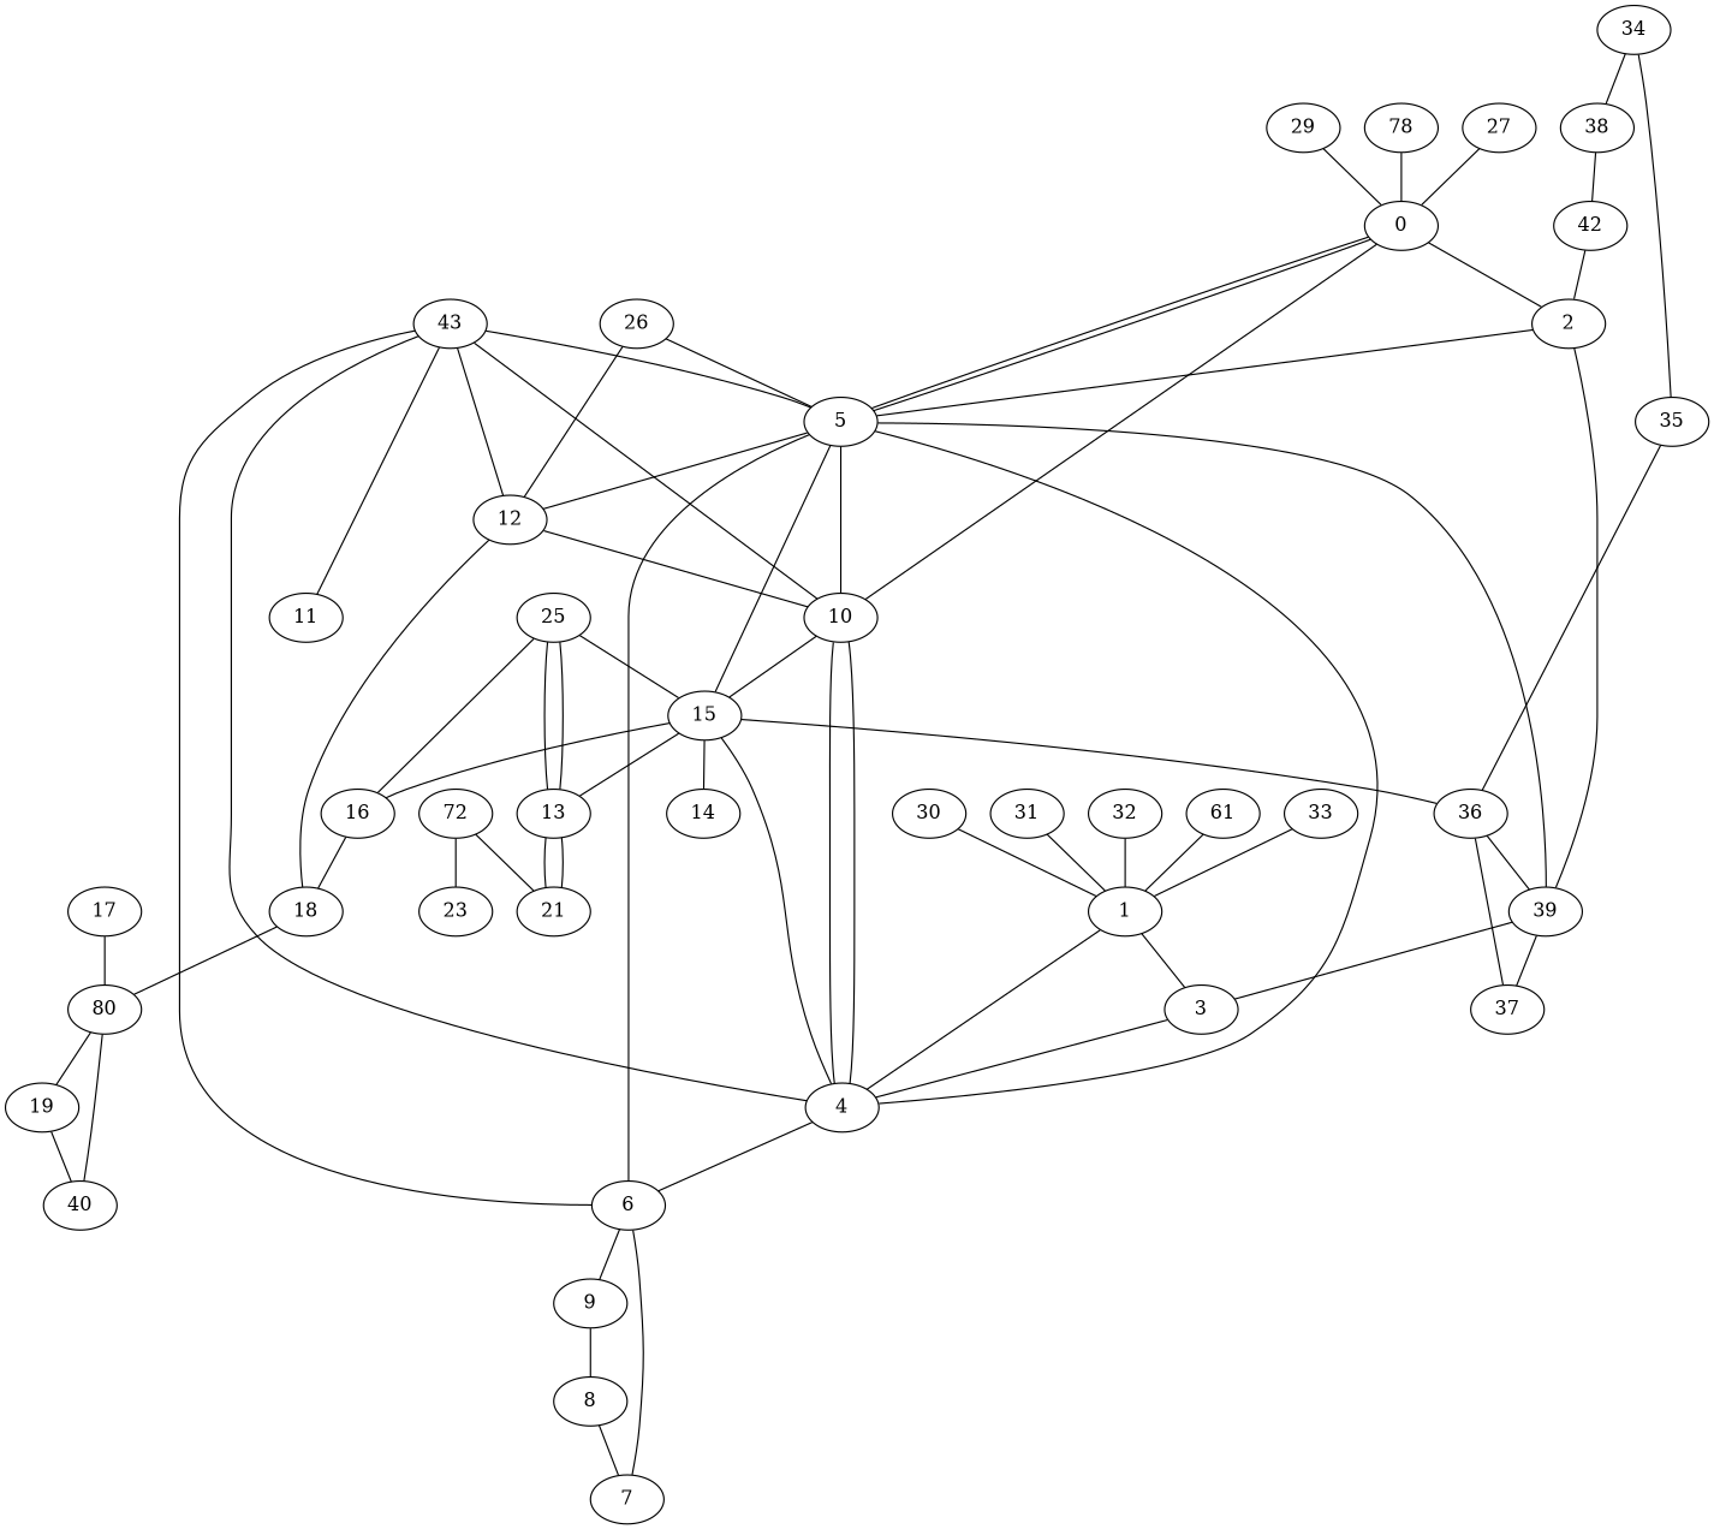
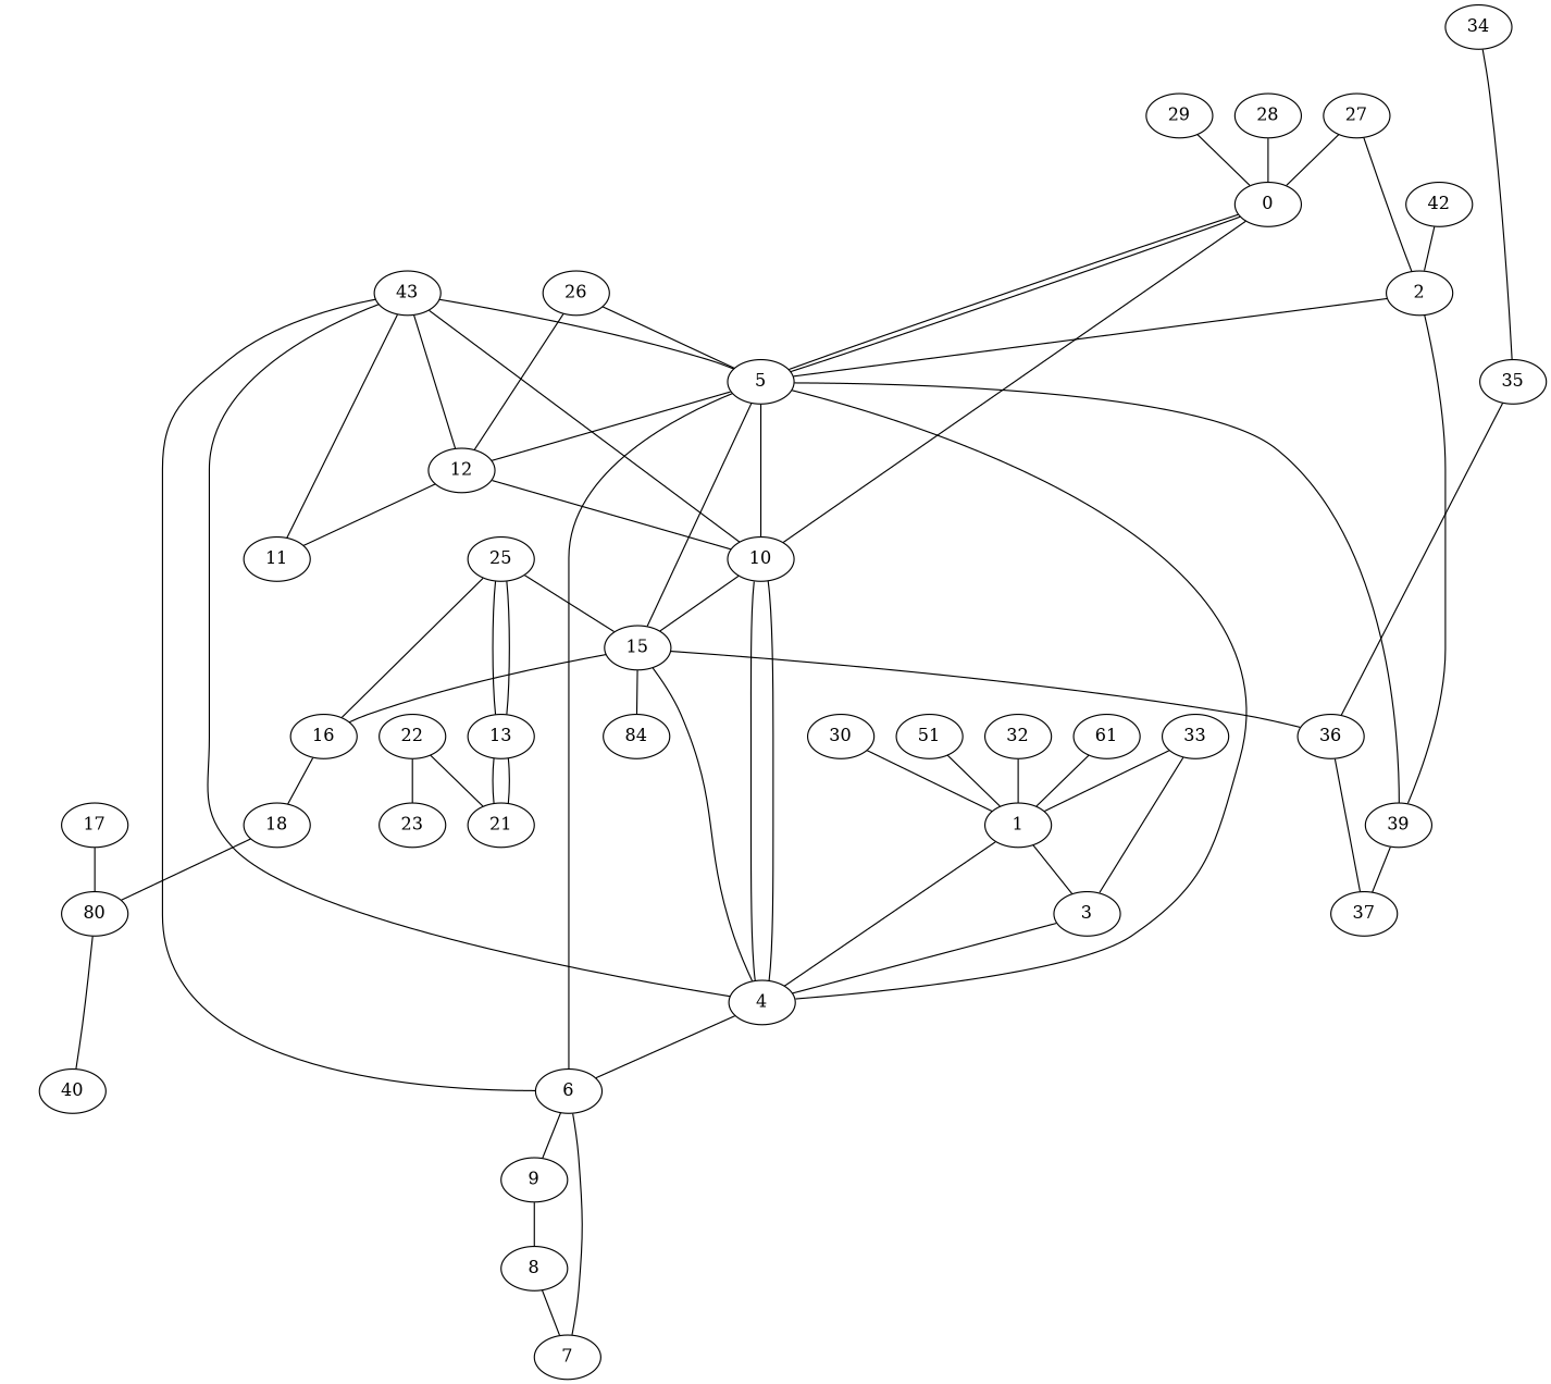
  graph {
    0
    2
    5
    10
    39
    6
    15
    12
    4
    1
    3
    37
    9
    13
-   14
+   14 [label=84]
    16
    36
    11
    8
    7
    21
    18
    n23 [label=80]
    17
-   19
    40
-   22 [label=72]
+   22
    23
    25
    26
    27
-   28 [label=78]
+   28
    29
    30
-   31
+   31 [label=51]
    32
    33
    34
    35
-   38
    42
    n42 [label=61]
    43
-   0 -- 2
+   27 -- 2
    0 -- 5
    0 -- 5
    0 -- 10
    2 -- 5
    2 -- 39
    5 -- 10
    5 -- 6
    5 -- 15
    5 -- 12
    10 -- 15
    10 -- 4
    39 -- 5
-   39 -- 3
+   33 -- 3
    39 -- 37
    6 -- 9
-   15 -- 13
    15 -- 14
    15 -- 16
    15 -- 36
    12 -- 10
-   12 -- 18
+   12 -- 11
    4 -- 5
    4 -- 10
    4 -- 6
    4 -- 15
    1 -- 4
    1 -- 3
    3 -- 4
    9 -- 8
    13 -- 21
    16 -- 18
-   36 -- 39
    36 -- 37
    8 -- 7
    7 -- 6
    21 -- 13
    18 -- n23
-   n23 -- 19
    17 -- n23
-   19 -- 40
    40 -- n23
    22 -- 21
    22 -- 23
    25 -- 15
    25 -- 13
    25 -- 13
    25 -- 16
    26 -- 5
    26 -- 12
    27 -- 0
    28 -- 0
    29 -- 0
    30 -- 1
    31 -- 1
    32 -- 1
    33 -- 1
    34 -- 35
-   34 -- 38
    35 -- 36
-   38 -- 42
    42 -- 2
    n42 -- 1
    43 -- 5
    43 -- 10
    43 -- 6
    43 -- 12
    43 -- 4
    43 -- 11
  }
